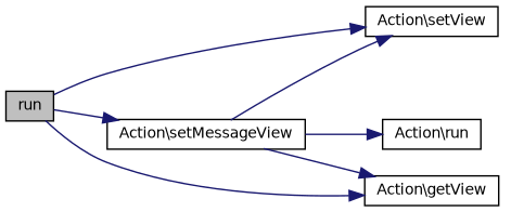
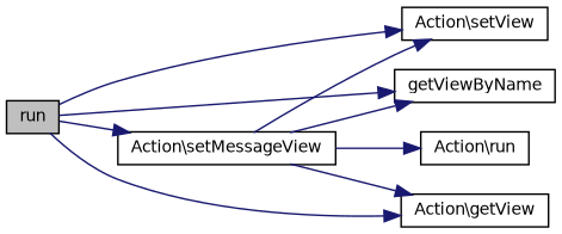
  digraph {
    rankdir=LR
    node [color=black fillcolor=white fontname=Helvetica fontsize=10 shape=record style=filled]
    edge [color=midnightblue fontname=Helvetica fontsize=10 labelfontname=Helvetica labelfontsize=10 style=solid]
    n1 [fillcolor=grey75 fontcolor=black height=0.2 label=run width=0.4]
    n2 [height=0.2 label="Action\\setMessageView" width=0.4]
    n3 [height=0.2 label="Action\\setView" width=0.4]
+   n4 [height=0.2 label=getViewByName width=0.4]
    n5 [height=0.2 label="Action\\getView" width=0.4]
    n6 [height=0.2 label="Action\\run" width=0.4]
    n1 -> n2
    n1 -> n3
+   n1 -> n4
    n1 -> n5
    n2 -> n3
+   n2 -> n4
    n2 -> n5
    n2 -> n6
  }
